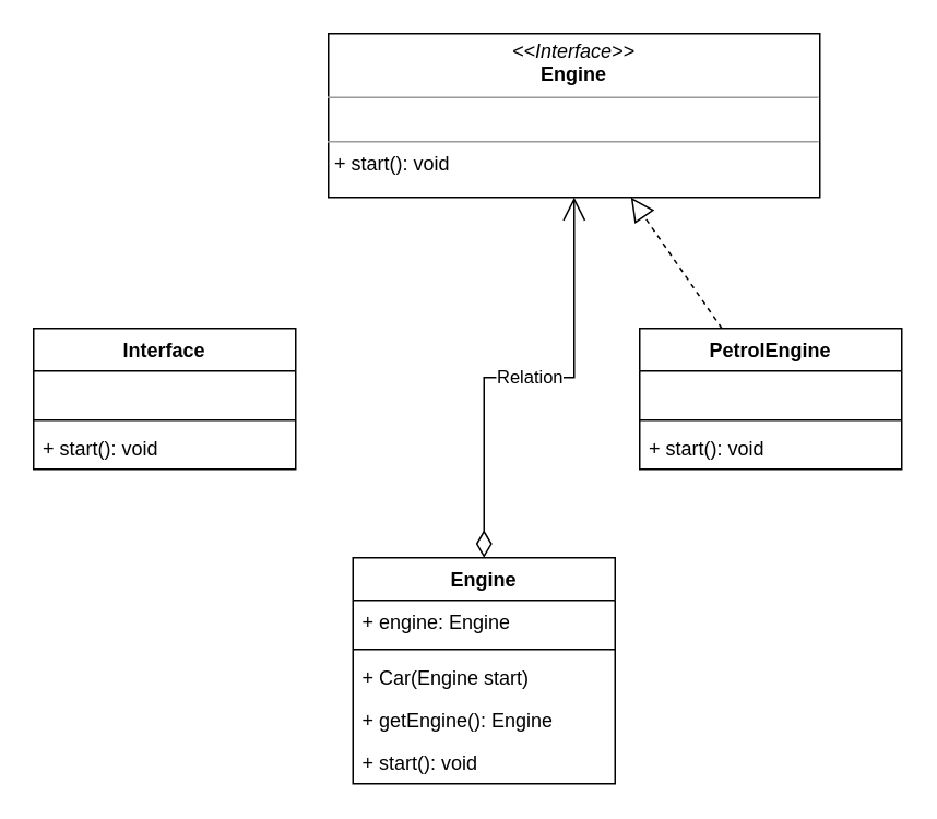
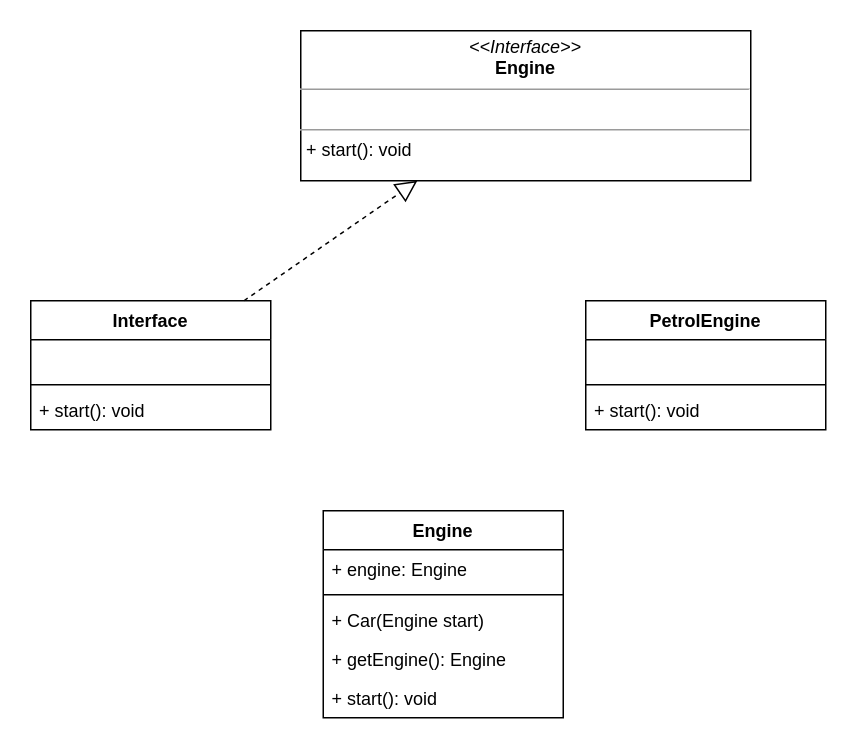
  <mxCell id="0" />
  <mxCell id="1" parent="0" />
  <mxCell id="2" value="&lt;p style=&quot;margin:0px;margin-top:4px;text-align:center;&quot;&gt;&lt;i&gt;&amp;lt;&amp;lt;Interface&amp;gt;&amp;gt;&lt;/i&gt;&lt;br&gt;&lt;b&gt;Engine&lt;/b&gt;&lt;/p&gt;&lt;hr size=&quot;1&quot;&gt;&lt;p style=&quot;margin:0px;margin-left:4px;&quot;&gt;&lt;br&gt;&lt;/p&gt;&lt;hr size=&quot;1&quot;&gt;&lt;p style=&quot;margin:0px;margin-left:4px;&quot;&gt;+ start(): void&lt;/p&gt;" style="verticalAlign=top;align=left;overflow=fill;fontSize=12;fontFamily=Helvetica;html=1;whiteSpace=wrap;" parent="1" vertex="1"><mxGeometry x="200" y="20" width="300" height="100" as="geometry" /></mxCell>
  <mxCell id="3" value="Interface" style="swimlane;fontStyle=1;align=center;verticalAlign=top;childLayout=stackLayout;horizontal=1;startSize=26;horizontalStack=0;resizeParent=1;resizeParentMax=0;resizeLast=0;collapsible=1;marginBottom=0;whiteSpace=wrap;html=1;" parent="1" vertex="1"><mxGeometry x="20" y="200" width="160" height="86" as="geometry"><mxRectangle x="140" y="230" width="120" height="30" as="alternateBounds" /></mxGeometry></mxCell>
  <mxCell id="4" value="&amp;nbsp;" style="text;strokeColor=none;fillColor=none;align=left;verticalAlign=top;spacingLeft=4;spacingRight=4;overflow=hidden;rotatable=0;points=[[0,0.5],[1,0.5]];portConstraint=eastwest;whiteSpace=wrap;html=1;" parent="3" vertex="1"><mxGeometry y="26" width="160" height="26" as="geometry" /></mxCell>
  <mxCell id="5" value="" style="line;strokeWidth=1;fillColor=none;align=left;verticalAlign=middle;spacingTop=-1;spacingLeft=3;spacingRight=3;rotatable=0;labelPosition=right;points=[];portConstraint=eastwest;strokeColor=inherit;" parent="3" vertex="1"><mxGeometry y="52" width="160" height="8" as="geometry" /></mxCell>
  <mxCell id="6" value="+ start(): void" style="text;strokeColor=none;fillColor=none;align=left;verticalAlign=top;spacingLeft=4;spacingRight=4;overflow=hidden;rotatable=0;points=[[0,0.5],[1,0.5]];portConstraint=eastwest;whiteSpace=wrap;html=1;" parent="3" vertex="1"><mxGeometry y="60" width="160" height="26" as="geometry" /></mxCell>
+ <mxCell id="7" value="" style="endArrow=block;dashed=1;endFill=0;endSize=12;html=1;rounded=0;" parent="1" source="3" target="2" edge="1"><mxGeometry width="160" relative="1" as="geometry"><mxPoint x="220" y="260" as="sourcePoint" /><mxPoint x="380" y="260" as="targetPoint" /></mxGeometry></mxCell>
  <mxCell id="8" value="PetrolEngine" style="swimlane;fontStyle=1;align=center;verticalAlign=top;childLayout=stackLayout;horizontal=1;startSize=26;horizontalStack=0;resizeParent=1;resizeParentMax=0;resizeLast=0;collapsible=1;marginBottom=0;whiteSpace=wrap;html=1;" parent="1" vertex="1"><mxGeometry x="390" y="200" width="160" height="86" as="geometry"><mxRectangle x="140" y="230" width="120" height="30" as="alternateBounds" /></mxGeometry></mxCell>
  <mxCell id="9" value="&amp;nbsp;" style="text;strokeColor=none;fillColor=none;align=left;verticalAlign=top;spacingLeft=4;spacingRight=4;overflow=hidden;rotatable=0;points=[[0,0.5],[1,0.5]];portConstraint=eastwest;whiteSpace=wrap;html=1;" parent="8" vertex="1"><mxGeometry y="26" width="160" height="26" as="geometry" /></mxCell>
  <mxCell id="10" value="" style="line;strokeWidth=1;fillColor=none;align=left;verticalAlign=middle;spacingTop=-1;spacingLeft=3;spacingRight=3;rotatable=0;labelPosition=right;points=[];portConstraint=eastwest;strokeColor=inherit;" parent="8" vertex="1"><mxGeometry y="52" width="160" height="8" as="geometry" /></mxCell>
  <mxCell id="11" value="+ start(): void" style="text;strokeColor=none;fillColor=none;align=left;verticalAlign=top;spacingLeft=4;spacingRight=4;overflow=hidden;rotatable=0;points=[[0,0.5],[1,0.5]];portConstraint=eastwest;whiteSpace=wrap;html=1;" parent="8" vertex="1"><mxGeometry y="60" width="160" height="26" as="geometry" /></mxCell>
- <mxCell id="12" value="" style="endArrow=block;dashed=1;endFill=0;endSize=12;html=1;rounded=0;" parent="1" source="8" target="2" edge="1"><mxGeometry width="160" relative="1" as="geometry"><mxPoint x="158" y="210" as="sourcePoint" /><mxPoint x="249" y="130" as="targetPoint" /></mxGeometry></mxCell>
  <mxCell id="13" value="Engine" style="swimlane;fontStyle=1;align=center;verticalAlign=top;childLayout=stackLayout;horizontal=1;startSize=26;horizontalStack=0;resizeParent=1;resizeParentMax=0;resizeLast=0;collapsible=1;marginBottom=0;whiteSpace=wrap;html=1;" parent="1" vertex="1"><mxGeometry x="215" y="340" width="160" height="138" as="geometry" /></mxCell>
  <mxCell id="14" value="+ engine: Engine" style="text;strokeColor=none;fillColor=none;align=left;verticalAlign=top;spacingLeft=4;spacingRight=4;overflow=hidden;rotatable=0;points=[[0,0.5],[1,0.5]];portConstraint=eastwest;whiteSpace=wrap;html=1;" parent="13" vertex="1"><mxGeometry y="26" width="160" height="26" as="geometry" /></mxCell>
  <mxCell id="15" value="" style="line;strokeWidth=1;fillColor=none;align=left;verticalAlign=middle;spacingTop=-1;spacingLeft=3;spacingRight=3;rotatable=0;labelPosition=right;points=[];portConstraint=eastwest;strokeColor=inherit;" parent="13" vertex="1"><mxGeometry y="52" width="160" height="8" as="geometry" /></mxCell>
  <mxCell id="16" value="+&amp;nbsp;Car(Engine start)" style="text;strokeColor=none;fillColor=none;align=left;verticalAlign=top;spacingLeft=4;spacingRight=4;overflow=hidden;rotatable=0;points=[[0,0.5],[1,0.5]];portConstraint=eastwest;whiteSpace=wrap;html=1;" parent="13" vertex="1"><mxGeometry y="60" width="160" height="26" as="geometry" /></mxCell>
  <mxCell id="17" value="+&amp;nbsp;getEngine(): Engine" style="text;strokeColor=none;fillColor=none;align=left;verticalAlign=top;spacingLeft=4;spacingRight=4;overflow=hidden;rotatable=0;points=[[0,0.5],[1,0.5]];portConstraint=eastwest;whiteSpace=wrap;html=1;" parent="13" vertex="1"><mxGeometry y="86" width="160" height="26" as="geometry" /></mxCell>
  <mxCell id="18" value="+ start(): void" style="text;strokeColor=none;fillColor=none;align=left;verticalAlign=top;spacingLeft=4;spacingRight=4;overflow=hidden;rotatable=0;points=[[0,0.5],[1,0.5]];portConstraint=eastwest;whiteSpace=wrap;html=1;" parent="13" vertex="1"><mxGeometry y="112" width="160" height="26" as="geometry" /></mxCell>
- <mxCell id="19" value="Relation" style="endArrow=open;html=1;endSize=12;startArrow=diamondThin;startSize=14;startFill=0;edgeStyle=orthogonalEdgeStyle;rounded=0;" edge="1" parent="1" source="13" target="2"><mxGeometry relative="1" as="geometry"><mxPoint x="220" y="290" as="sourcePoint" /><mxPoint x="380" y="290" as="targetPoint" /></mxGeometry></mxCell>
